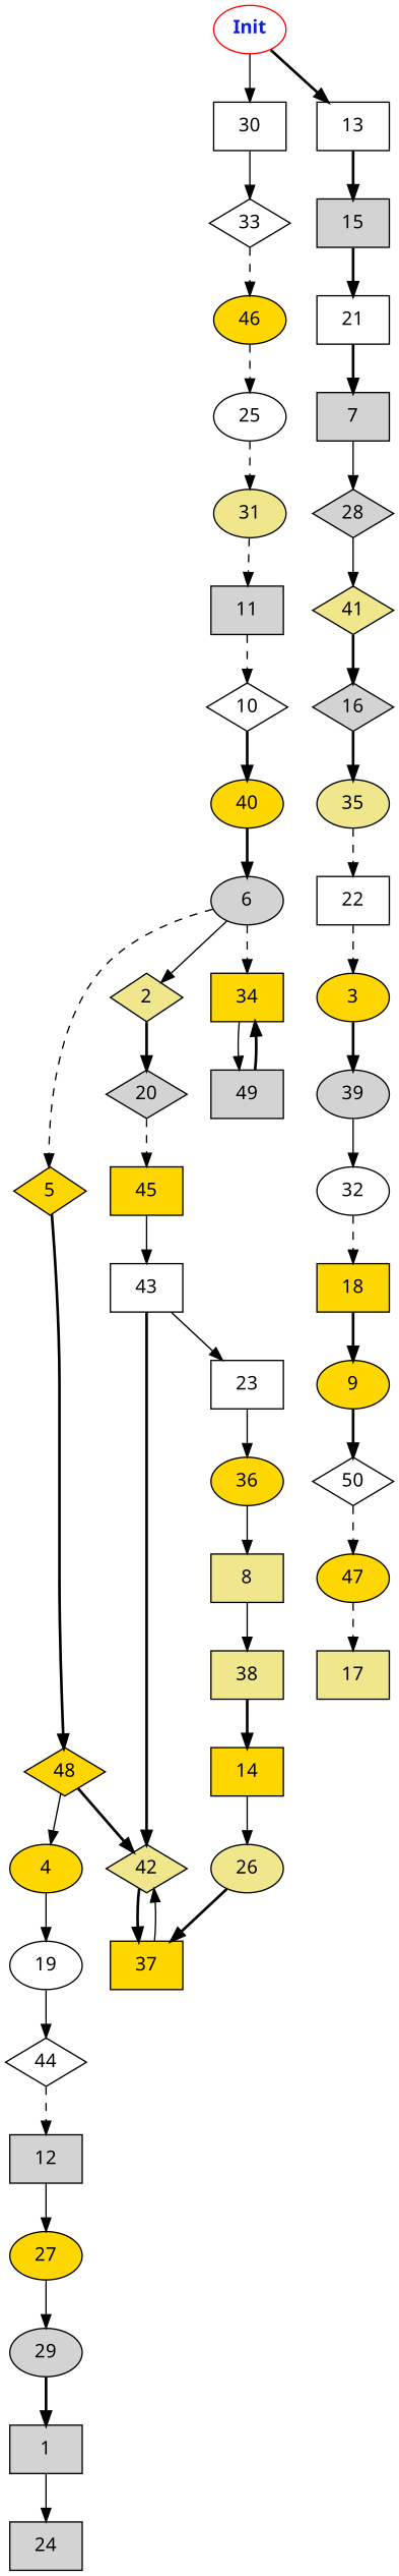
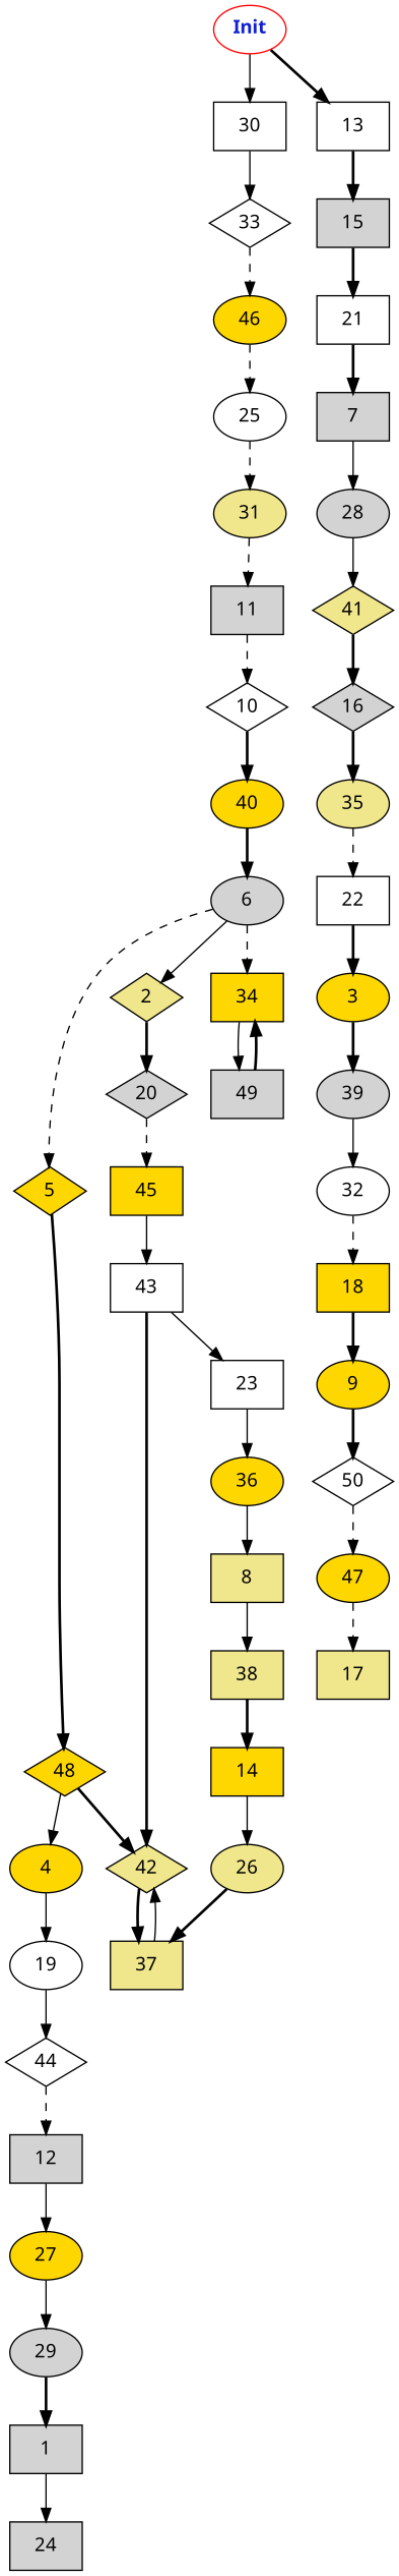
  digraph {
    fontname="Noto Sans"
    node [fontname="Noto Sans" fillcolor=gold shape=box style=filled]
    edge [fontname="Noto Sans" style=bold weight=1.0]
    n1 [color=red fontcolor="#1020d0" label=<<b>Init</b>> fillcolor="" shape="" style=""]
    30 [fillcolor=white]
    13 [fillcolor=white]
    33 [fillcolor=white shape=diamond]
    15 [fillcolor=lightgrey]
    46 [shape=ellipse]
    21 [fillcolor=white]
    25 [fillcolor=white shape=ellipse]
    7 [fillcolor=lightgrey]
    5 [shape=diamond]
    48 [shape=diamond]
    4 [shape=ellipse]
    42 [fillcolor=khaki shape=diamond]
    19 [fillcolor=white shape=ellipse]
-   37
+   37 [fillcolor=khaki]
    44 [fillcolor=white shape=diamond]
    10 [fillcolor=white shape=diamond]
    40 [shape=ellipse]
    6 [fillcolor=lightgrey shape=ellipse]
    2 [fillcolor=khaki shape=diamond]
    34
    20 [fillcolor=lightgrey shape=diamond]
    49 [fillcolor=lightgrey]
    14
    26 [fillcolor=khaki shape=ellipse]
    1 [fillcolor=lightgrey]
    24 [fillcolor=lightgrey]
    45
    43 [fillcolor=white]
    23 [fillcolor=white]
    9 [shape=ellipse]
    50 [fillcolor=white shape=diamond]
    47 [shape=ellipse]
    17 [fillcolor=khaki]
    8 [fillcolor=khaki]
    38 [fillcolor=khaki]
    12 [fillcolor=lightgrey]
    27 [shape=ellipse]
    31 [fillcolor=khaki shape=ellipse]
    11 [fillcolor=lightgrey]
    36 [shape=ellipse]
    29 [fillcolor=lightgrey shape=ellipse]
-   28 [fillcolor=lightgrey shape=diamond]
+   28 [fillcolor=lightgrey shape=ellipse]
    41 [fillcolor=khaki shape=diamond]
    16 [fillcolor=lightgrey shape=diamond]
    35 [fillcolor=khaki shape=ellipse]
    22 [fillcolor=white]
    3 [shape=ellipse]
    39 [fillcolor=lightgrey shape=ellipse]
    32 [fillcolor=white shape=ellipse]
    18
    n1 -> 30 [style=solid weight=2.0]
    n1 -> 13
    30 -> 33 [style=solid weight=5.0]
    13 -> 15 [weight=7.0]
    33 -> 46 [style=dashed weight=9.0]
    15 -> 21 [weight=5.0]
    46 -> 25 [style=dashed weight=9.0]
    21 -> 7 [weight=5.0]
    25 -> 31 [style=dashed weight=4.0]
    7 -> 28 [style=solid weight=2.0]
    5 -> 48
    48 -> 4 [style=solid weight=7.0]
    48 -> 42 [weight=8.0]
    4 -> 19 [style=solid weight=6.0]
    42 -> 37
    19 -> 44 [style=solid]
    37 -> 42 [style=solid weight=9.0]
    44 -> 12 [style=dashed weight=9.0]
    10 -> 40
    40 -> 6 [weight=7.0]
    6 -> 5 [style=dashed]
    6 -> 2 [style=solid]
    6 -> 34 [style=dashed weight=6.0]
    2 -> 20 [weight=3.0]
    34 -> 49 [style=solid weight=8.0]
    20 -> 45 [style=dashed weight=5.0]
    49 -> 34 [weight=7.0]
    14 -> 26 [style=solid weight=5.0]
    26 -> 37
    1 -> 24 [style=solid]
    45 -> 43 [style=solid weight=3.0]
    43 -> 42 [weight=5.0]
    43 -> 23 [style=solid]
    23 -> 36 [style=solid weight=8.0]
    9 -> 50 [weight=7.0]
    50 -> 47 [style=dashed weight=8.0]
    47 -> 17 [style=dashed]
    8 -> 38 [style=solid weight=2.0]
    38 -> 14 [weight=3.0]
    12 -> 27 [style=solid]
    27 -> 29 [style=solid]
    31 -> 11 [style=dashed]
    11 -> 10 [style=dashed weight=2.0]
    36 -> 8 [style=solid weight=8.0]
    29 -> 1 [weight=6.0]
    28 -> 41 [style=solid weight=9.0]
    41 -> 16 [weight=9.0]
    16 -> 35 [weight=2.0]
    35 -> 22 [style=dashed weight=9.0]
-   22 -> 3 [style=dashed weight=9.0]
+   22 -> 3 [weight=9.0]
    3 -> 39 [weight=5.0]
    39 -> 32 [style=solid weight=5.0]
    32 -> 18 [style=dashed weight=8.0]
    18 -> 9 [weight=8.0]
  }
